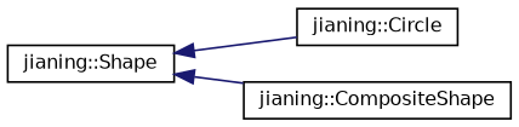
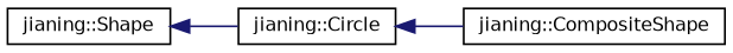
  digraph {
    rankdir=LR
    node [color=black fillcolor=white fontname=Helvetica fontsize=10 shape=record style=filled]
    edge [color=midnightblue dir=back fontname=Helvetica fontsize=10 labelfontname=Helvetica labelfontsize=10 style=solid]
    n1 [height=0.2 label="jianing::Shape" width=0.4]
    n2 [height=0.2 label="jianing::Circle" width=0.4]
    n3 [height=0.2 label="jianing::CompositeShape" width=0.4]
    n1 -> n2
-   n1 -> n3
+   n2 -> n3
  }
